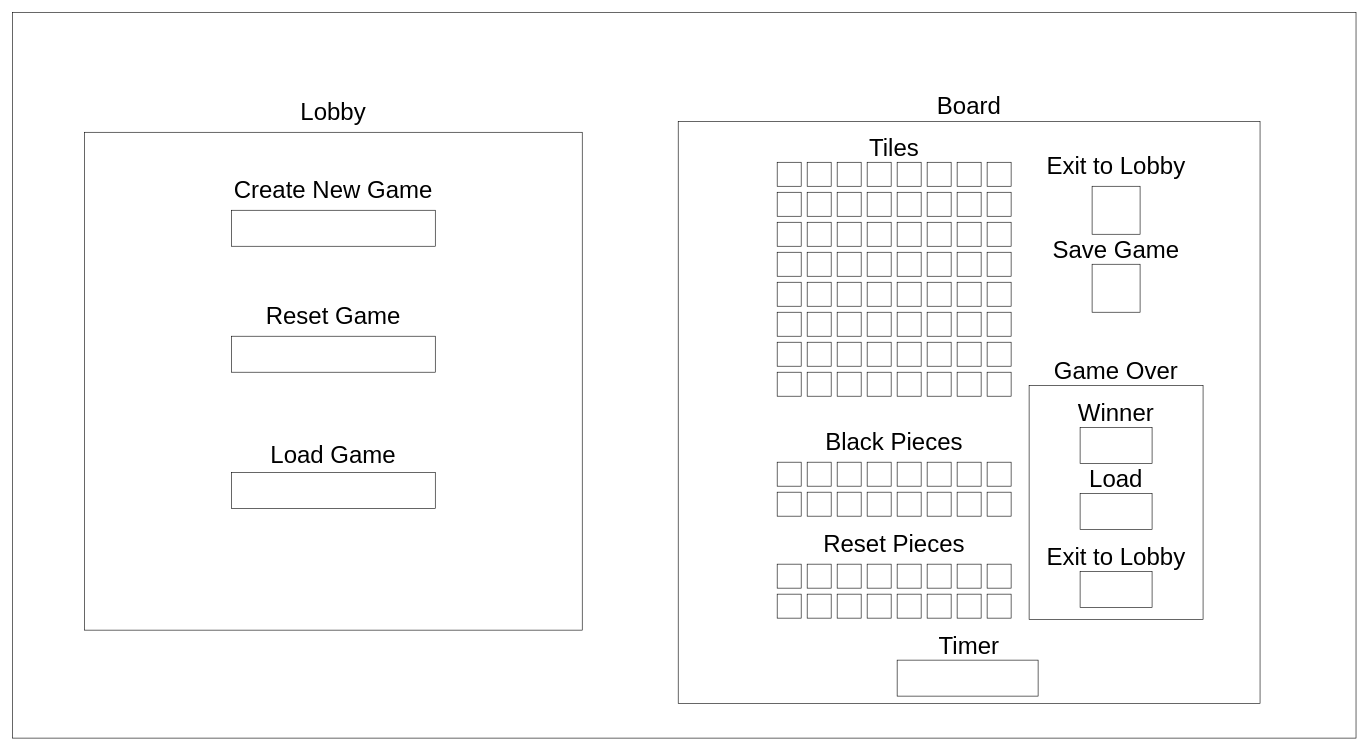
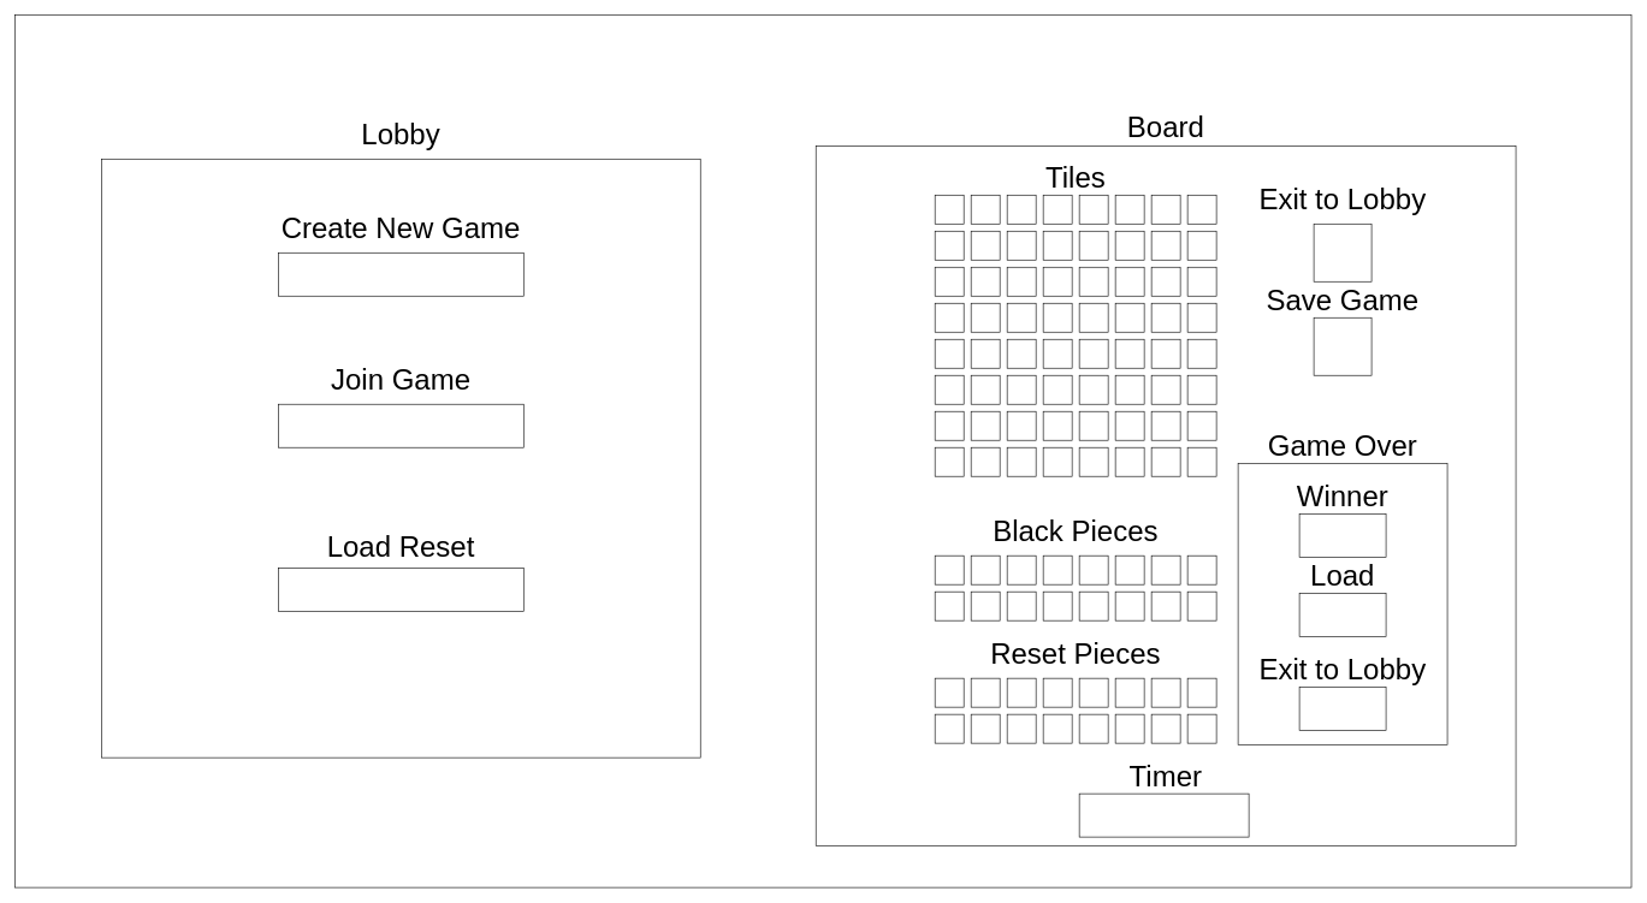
  <mxCell id="0" />
  <mxCell id="1" parent="0" />
  <mxCell id="2" value="" style="rounded=0;whiteSpace=wrap;html=1;" vertex="1" parent="1"><mxGeometry x="20" y="20" width="2240" height="1210" as="geometry" /></mxCell>
  <mxCell id="3" value="" style="whiteSpace=wrap;html=1;aspect=fixed;" vertex="1" parent="1"><mxGeometry x="1130" y="202" width="970" height="970" as="geometry" /></mxCell>
  <mxCell id="4" value="" style="rounded=0;whiteSpace=wrap;html=1;" vertex="1" parent="1"><mxGeometry x="1715" y="642" width="290" height="390" as="geometry" /></mxCell>
  <mxCell id="5" value="" style="whiteSpace=wrap;html=1;aspect=fixed;" vertex="1" parent="1"><mxGeometry x="1295" y="270" width="40" height="40" as="geometry" /></mxCell>
  <mxCell id="6" value="" style="whiteSpace=wrap;html=1;aspect=fixed;" vertex="1" parent="1"><mxGeometry x="1345" y="270" width="40" height="40" as="geometry" /></mxCell>
  <mxCell id="7" value="" style="whiteSpace=wrap;html=1;aspect=fixed;" vertex="1" parent="1"><mxGeometry x="1395" y="270" width="40" height="40" as="geometry" /></mxCell>
  <mxCell id="8" value="" style="whiteSpace=wrap;html=1;aspect=fixed;" vertex="1" parent="1"><mxGeometry x="1445" y="270" width="40" height="40" as="geometry" /></mxCell>
  <mxCell id="9" value="" style="whiteSpace=wrap;html=1;aspect=fixed;" vertex="1" parent="1"><mxGeometry x="1495" y="270" width="40" height="40" as="geometry" /></mxCell>
  <mxCell id="10" value="" style="whiteSpace=wrap;html=1;aspect=fixed;" vertex="1" parent="1"><mxGeometry x="1545" y="270" width="40" height="40" as="geometry" /></mxCell>
  <mxCell id="11" value="" style="whiteSpace=wrap;html=1;aspect=fixed;" vertex="1" parent="1"><mxGeometry x="1595" y="270" width="40" height="40" as="geometry" /></mxCell>
  <mxCell id="12" value="" style="whiteSpace=wrap;html=1;aspect=fixed;" vertex="1" parent="1"><mxGeometry x="1645" y="270" width="40" height="40" as="geometry" /></mxCell>
  <mxCell id="13" value="" style="whiteSpace=wrap;html=1;aspect=fixed;" vertex="1" parent="1"><mxGeometry x="1295" y="320" width="40" height="40" as="geometry" /></mxCell>
  <mxCell id="14" value="" style="whiteSpace=wrap;html=1;aspect=fixed;" vertex="1" parent="1"><mxGeometry x="1345" y="320" width="40" height="40" as="geometry" /></mxCell>
  <mxCell id="15" value="" style="whiteSpace=wrap;html=1;aspect=fixed;" vertex="1" parent="1"><mxGeometry x="1395" y="320" width="40" height="40" as="geometry" /></mxCell>
  <mxCell id="16" value="" style="whiteSpace=wrap;html=1;aspect=fixed;" vertex="1" parent="1"><mxGeometry x="1445" y="320" width="40" height="40" as="geometry" /></mxCell>
  <mxCell id="17" value="" style="whiteSpace=wrap;html=1;aspect=fixed;" vertex="1" parent="1"><mxGeometry x="1495" y="320" width="40" height="40" as="geometry" /></mxCell>
  <mxCell id="18" value="" style="whiteSpace=wrap;html=1;aspect=fixed;" vertex="1" parent="1"><mxGeometry x="1545" y="320" width="40" height="40" as="geometry" /></mxCell>
  <mxCell id="19" value="" style="whiteSpace=wrap;html=1;aspect=fixed;" vertex="1" parent="1"><mxGeometry x="1595" y="320" width="40" height="40" as="geometry" /></mxCell>
  <mxCell id="20" value="" style="whiteSpace=wrap;html=1;aspect=fixed;" vertex="1" parent="1"><mxGeometry x="1645" y="320" width="40" height="40" as="geometry" /></mxCell>
  <mxCell id="21" value="" style="whiteSpace=wrap;html=1;aspect=fixed;" vertex="1" parent="1"><mxGeometry x="1295" y="370" width="40" height="40" as="geometry" /></mxCell>
  <mxCell id="22" value="" style="whiteSpace=wrap;html=1;aspect=fixed;" vertex="1" parent="1"><mxGeometry x="1345" y="370" width="40" height="40" as="geometry" /></mxCell>
  <mxCell id="23" value="" style="whiteSpace=wrap;html=1;aspect=fixed;" vertex="1" parent="1"><mxGeometry x="1395" y="370" width="40" height="40" as="geometry" /></mxCell>
  <mxCell id="24" value="" style="whiteSpace=wrap;html=1;aspect=fixed;" vertex="1" parent="1"><mxGeometry x="1445" y="370" width="40" height="40" as="geometry" /></mxCell>
  <mxCell id="25" value="" style="whiteSpace=wrap;html=1;aspect=fixed;" vertex="1" parent="1"><mxGeometry x="1495" y="370" width="40" height="40" as="geometry" /></mxCell>
  <mxCell id="26" value="" style="whiteSpace=wrap;html=1;aspect=fixed;" vertex="1" parent="1"><mxGeometry x="1545" y="370" width="40" height="40" as="geometry" /></mxCell>
  <mxCell id="27" value="" style="whiteSpace=wrap;html=1;aspect=fixed;" vertex="1" parent="1"><mxGeometry x="1595" y="370" width="40" height="40" as="geometry" /></mxCell>
  <mxCell id="28" value="" style="whiteSpace=wrap;html=1;aspect=fixed;" vertex="1" parent="1"><mxGeometry x="1645" y="370" width="40" height="40" as="geometry" /></mxCell>
  <mxCell id="29" value="" style="whiteSpace=wrap;html=1;aspect=fixed;" vertex="1" parent="1"><mxGeometry x="1295" y="420" width="40" height="40" as="geometry" /></mxCell>
  <mxCell id="30" value="" style="whiteSpace=wrap;html=1;aspect=fixed;" vertex="1" parent="1"><mxGeometry x="1345" y="420" width="40" height="40" as="geometry" /></mxCell>
  <mxCell id="31" value="" style="whiteSpace=wrap;html=1;aspect=fixed;" vertex="1" parent="1"><mxGeometry x="1395" y="420" width="40" height="40" as="geometry" /></mxCell>
  <mxCell id="32" value="" style="whiteSpace=wrap;html=1;aspect=fixed;" vertex="1" parent="1"><mxGeometry x="1445" y="420" width="40" height="40" as="geometry" /></mxCell>
  <mxCell id="33" value="" style="whiteSpace=wrap;html=1;aspect=fixed;" vertex="1" parent="1"><mxGeometry x="1495" y="420" width="40" height="40" as="geometry" /></mxCell>
  <mxCell id="34" value="" style="whiteSpace=wrap;html=1;aspect=fixed;" vertex="1" parent="1"><mxGeometry x="1545" y="420" width="40" height="40" as="geometry" /></mxCell>
  <mxCell id="35" value="" style="whiteSpace=wrap;html=1;aspect=fixed;" vertex="1" parent="1"><mxGeometry x="1595" y="420" width="40" height="40" as="geometry" /></mxCell>
  <mxCell id="36" value="" style="whiteSpace=wrap;html=1;aspect=fixed;" vertex="1" parent="1"><mxGeometry x="1645" y="420" width="40" height="40" as="geometry" /></mxCell>
  <mxCell id="37" value="" style="whiteSpace=wrap;html=1;aspect=fixed;" vertex="1" parent="1"><mxGeometry x="1295" y="470" width="40" height="40" as="geometry" /></mxCell>
  <mxCell id="38" value="" style="whiteSpace=wrap;html=1;aspect=fixed;" vertex="1" parent="1"><mxGeometry x="1345" y="470" width="40" height="40" as="geometry" /></mxCell>
  <mxCell id="39" value="" style="whiteSpace=wrap;html=1;aspect=fixed;" vertex="1" parent="1"><mxGeometry x="1395" y="470" width="40" height="40" as="geometry" /></mxCell>
  <mxCell id="40" value="" style="whiteSpace=wrap;html=1;aspect=fixed;" vertex="1" parent="1"><mxGeometry x="1445" y="470" width="40" height="40" as="geometry" /></mxCell>
  <mxCell id="41" value="" style="whiteSpace=wrap;html=1;aspect=fixed;" vertex="1" parent="1"><mxGeometry x="1495" y="470" width="40" height="40" as="geometry" /></mxCell>
  <mxCell id="42" value="" style="whiteSpace=wrap;html=1;aspect=fixed;" vertex="1" parent="1"><mxGeometry x="1545" y="470" width="40" height="40" as="geometry" /></mxCell>
  <mxCell id="43" value="" style="whiteSpace=wrap;html=1;aspect=fixed;" vertex="1" parent="1"><mxGeometry x="1595" y="470" width="40" height="40" as="geometry" /></mxCell>
  <mxCell id="44" value="" style="whiteSpace=wrap;html=1;aspect=fixed;" vertex="1" parent="1"><mxGeometry x="1645" y="470" width="40" height="40" as="geometry" /></mxCell>
  <mxCell id="45" value="" style="whiteSpace=wrap;html=1;aspect=fixed;" vertex="1" parent="1"><mxGeometry x="1295" y="520" width="40" height="40" as="geometry" /></mxCell>
  <mxCell id="46" value="" style="whiteSpace=wrap;html=1;aspect=fixed;" vertex="1" parent="1"><mxGeometry x="1345" y="520" width="40" height="40" as="geometry" /></mxCell>
  <mxCell id="47" value="" style="whiteSpace=wrap;html=1;aspect=fixed;" vertex="1" parent="1"><mxGeometry x="1395" y="520" width="40" height="40" as="geometry" /></mxCell>
  <mxCell id="48" value="" style="whiteSpace=wrap;html=1;aspect=fixed;" vertex="1" parent="1"><mxGeometry x="1445" y="520" width="40" height="40" as="geometry" /></mxCell>
  <mxCell id="49" value="" style="whiteSpace=wrap;html=1;aspect=fixed;" vertex="1" parent="1"><mxGeometry x="1495" y="520" width="40" height="40" as="geometry" /></mxCell>
  <mxCell id="50" value="" style="whiteSpace=wrap;html=1;aspect=fixed;" vertex="1" parent="1"><mxGeometry x="1545" y="520" width="40" height="40" as="geometry" /></mxCell>
  <mxCell id="51" value="" style="whiteSpace=wrap;html=1;aspect=fixed;" vertex="1" parent="1"><mxGeometry x="1595" y="520" width="40" height="40" as="geometry" /></mxCell>
  <mxCell id="52" value="" style="whiteSpace=wrap;html=1;aspect=fixed;" vertex="1" parent="1"><mxGeometry x="1645" y="520" width="40" height="40" as="geometry" /></mxCell>
  <mxCell id="53" value="" style="whiteSpace=wrap;html=1;aspect=fixed;" vertex="1" parent="1"><mxGeometry x="1295" y="570" width="40" height="40" as="geometry" /></mxCell>
  <mxCell id="54" value="" style="whiteSpace=wrap;html=1;aspect=fixed;" vertex="1" parent="1"><mxGeometry x="1345" y="570" width="40" height="40" as="geometry" /></mxCell>
  <mxCell id="55" value="" style="whiteSpace=wrap;html=1;aspect=fixed;" vertex="1" parent="1"><mxGeometry x="1395" y="570" width="40" height="40" as="geometry" /></mxCell>
  <mxCell id="56" value="" style="whiteSpace=wrap;html=1;aspect=fixed;" vertex="1" parent="1"><mxGeometry x="1445" y="570" width="40" height="40" as="geometry" /></mxCell>
  <mxCell id="57" value="" style="whiteSpace=wrap;html=1;aspect=fixed;" vertex="1" parent="1"><mxGeometry x="1495" y="570" width="40" height="40" as="geometry" /></mxCell>
  <mxCell id="58" value="" style="whiteSpace=wrap;html=1;aspect=fixed;" vertex="1" parent="1"><mxGeometry x="1545" y="570" width="40" height="40" as="geometry" /></mxCell>
  <mxCell id="59" value="" style="whiteSpace=wrap;html=1;aspect=fixed;" vertex="1" parent="1"><mxGeometry x="1595" y="570" width="40" height="40" as="geometry" /></mxCell>
  <mxCell id="60" value="" style="whiteSpace=wrap;html=1;aspect=fixed;" vertex="1" parent="1"><mxGeometry x="1645" y="570" width="40" height="40" as="geometry" /></mxCell>
  <mxCell id="61" value="" style="whiteSpace=wrap;html=1;aspect=fixed;" vertex="1" parent="1"><mxGeometry x="1295" y="620" width="40" height="40" as="geometry" /></mxCell>
  <mxCell id="62" value="" style="whiteSpace=wrap;html=1;aspect=fixed;" vertex="1" parent="1"><mxGeometry x="1345" y="620" width="40" height="40" as="geometry" /></mxCell>
  <mxCell id="63" value="" style="whiteSpace=wrap;html=1;aspect=fixed;" vertex="1" parent="1"><mxGeometry x="1395" y="620" width="40" height="40" as="geometry" /></mxCell>
  <mxCell id="64" value="" style="whiteSpace=wrap;html=1;aspect=fixed;" vertex="1" parent="1"><mxGeometry x="1445" y="620" width="40" height="40" as="geometry" /></mxCell>
  <mxCell id="65" value="" style="whiteSpace=wrap;html=1;aspect=fixed;" vertex="1" parent="1"><mxGeometry x="1495" y="620" width="40" height="40" as="geometry" /></mxCell>
  <mxCell id="66" value="" style="whiteSpace=wrap;html=1;aspect=fixed;" vertex="1" parent="1"><mxGeometry x="1545" y="620" width="40" height="40" as="geometry" /></mxCell>
  <mxCell id="67" value="" style="whiteSpace=wrap;html=1;aspect=fixed;" vertex="1" parent="1"><mxGeometry x="1595" y="620" width="40" height="40" as="geometry" /></mxCell>
  <mxCell id="68" value="" style="whiteSpace=wrap;html=1;aspect=fixed;" vertex="1" parent="1"><mxGeometry x="1645" y="620" width="40" height="40" as="geometry" /></mxCell>
  <mxCell id="69" value="" style="whiteSpace=wrap;html=1;aspect=fixed;" vertex="1" parent="1"><mxGeometry x="1295" y="940" width="40" height="40" as="geometry" /></mxCell>
  <mxCell id="70" value="" style="whiteSpace=wrap;html=1;aspect=fixed;" vertex="1" parent="1"><mxGeometry x="1345" y="940" width="40" height="40" as="geometry" /></mxCell>
  <mxCell id="71" value="" style="whiteSpace=wrap;html=1;aspect=fixed;" vertex="1" parent="1"><mxGeometry x="1395" y="940" width="40" height="40" as="geometry" /></mxCell>
  <mxCell id="72" value="" style="whiteSpace=wrap;html=1;aspect=fixed;" vertex="1" parent="1"><mxGeometry x="1445" y="940" width="40" height="40" as="geometry" /></mxCell>
  <mxCell id="73" value="" style="whiteSpace=wrap;html=1;aspect=fixed;" vertex="1" parent="1"><mxGeometry x="1495" y="940" width="40" height="40" as="geometry" /></mxCell>
  <mxCell id="74" value="" style="whiteSpace=wrap;html=1;aspect=fixed;" vertex="1" parent="1"><mxGeometry x="1545" y="940" width="40" height="40" as="geometry" /></mxCell>
  <mxCell id="75" value="" style="whiteSpace=wrap;html=1;aspect=fixed;" vertex="1" parent="1"><mxGeometry x="1595" y="940" width="40" height="40" as="geometry" /></mxCell>
  <mxCell id="76" value="" style="whiteSpace=wrap;html=1;aspect=fixed;" vertex="1" parent="1"><mxGeometry x="1645" y="940" width="40" height="40" as="geometry" /></mxCell>
  <mxCell id="77" value="" style="whiteSpace=wrap;html=1;aspect=fixed;" vertex="1" parent="1"><mxGeometry x="1295" y="990" width="40" height="40" as="geometry" /></mxCell>
  <mxCell id="78" value="" style="whiteSpace=wrap;html=1;aspect=fixed;" vertex="1" parent="1"><mxGeometry x="1345" y="990" width="40" height="40" as="geometry" /></mxCell>
  <mxCell id="79" value="" style="whiteSpace=wrap;html=1;aspect=fixed;" vertex="1" parent="1"><mxGeometry x="1395" y="990" width="40" height="40" as="geometry" /></mxCell>
  <mxCell id="80" value="" style="whiteSpace=wrap;html=1;aspect=fixed;" vertex="1" parent="1"><mxGeometry x="1445" y="990" width="40" height="40" as="geometry" /></mxCell>
  <mxCell id="81" value="" style="whiteSpace=wrap;html=1;aspect=fixed;" vertex="1" parent="1"><mxGeometry x="1495" y="990" width="40" height="40" as="geometry" /></mxCell>
  <mxCell id="82" value="" style="whiteSpace=wrap;html=1;aspect=fixed;" vertex="1" parent="1"><mxGeometry x="1545" y="990" width="40" height="40" as="geometry" /></mxCell>
  <mxCell id="83" value="" style="whiteSpace=wrap;html=1;aspect=fixed;" vertex="1" parent="1"><mxGeometry x="1595" y="990" width="40" height="40" as="geometry" /></mxCell>
  <mxCell id="84" value="" style="whiteSpace=wrap;html=1;aspect=fixed;" vertex="1" parent="1"><mxGeometry x="1645" y="990" width="40" height="40" as="geometry" /></mxCell>
  <mxCell id="85" value="Tiles" style="text;html=1;strokeColor=none;fillColor=none;align=center;verticalAlign=middle;whiteSpace=wrap;rounded=0;fontSize=40;" vertex="1" parent="1"><mxGeometry x="1355" y="200" width="270" height="90" as="geometry" /></mxCell>
  <mxCell id="86" value="Black Pieces" style="text;html=1;strokeColor=none;fillColor=none;align=center;verticalAlign=middle;whiteSpace=wrap;rounded=0;fontSize=40;" vertex="1" parent="1"><mxGeometry x="1355" y="690" width="270" height="90" as="geometry" /></mxCell>
  <mxCell id="87" value="" style="whiteSpace=wrap;html=1;aspect=fixed;" vertex="1" parent="1"><mxGeometry x="1295" y="770" width="40" height="40" as="geometry" /></mxCell>
  <mxCell id="88" value="" style="whiteSpace=wrap;html=1;aspect=fixed;" vertex="1" parent="1"><mxGeometry x="1345" y="770" width="40" height="40" as="geometry" /></mxCell>
  <mxCell id="89" value="" style="whiteSpace=wrap;html=1;aspect=fixed;" vertex="1" parent="1"><mxGeometry x="1395" y="770" width="40" height="40" as="geometry" /></mxCell>
  <mxCell id="90" value="" style="whiteSpace=wrap;html=1;aspect=fixed;" vertex="1" parent="1"><mxGeometry x="1445" y="770" width="40" height="40" as="geometry" /></mxCell>
  <mxCell id="91" value="" style="whiteSpace=wrap;html=1;aspect=fixed;" vertex="1" parent="1"><mxGeometry x="1495" y="770" width="40" height="40" as="geometry" /></mxCell>
  <mxCell id="92" value="" style="whiteSpace=wrap;html=1;aspect=fixed;" vertex="1" parent="1"><mxGeometry x="1545" y="770" width="40" height="40" as="geometry" /></mxCell>
  <mxCell id="93" value="" style="whiteSpace=wrap;html=1;aspect=fixed;" vertex="1" parent="1"><mxGeometry x="1595" y="770" width="40" height="40" as="geometry" /></mxCell>
  <mxCell id="94" value="" style="whiteSpace=wrap;html=1;aspect=fixed;" vertex="1" parent="1"><mxGeometry x="1645" y="770" width="40" height="40" as="geometry" /></mxCell>
  <mxCell id="95" value="" style="whiteSpace=wrap;html=1;aspect=fixed;" vertex="1" parent="1"><mxGeometry x="1295" y="820" width="40" height="40" as="geometry" /></mxCell>
  <mxCell id="96" value="" style="whiteSpace=wrap;html=1;aspect=fixed;" vertex="1" parent="1"><mxGeometry x="1345" y="820" width="40" height="40" as="geometry" /></mxCell>
  <mxCell id="97" value="" style="whiteSpace=wrap;html=1;aspect=fixed;" vertex="1" parent="1"><mxGeometry x="1395" y="820" width="40" height="40" as="geometry" /></mxCell>
  <mxCell id="98" value="" style="whiteSpace=wrap;html=1;aspect=fixed;" vertex="1" parent="1"><mxGeometry x="1445" y="820" width="40" height="40" as="geometry" /></mxCell>
  <mxCell id="99" value="" style="whiteSpace=wrap;html=1;aspect=fixed;" vertex="1" parent="1"><mxGeometry x="1495" y="820" width="40" height="40" as="geometry" /></mxCell>
  <mxCell id="100" value="" style="whiteSpace=wrap;html=1;aspect=fixed;" vertex="1" parent="1"><mxGeometry x="1545" y="820" width="40" height="40" as="geometry" /></mxCell>
  <mxCell id="101" value="" style="whiteSpace=wrap;html=1;aspect=fixed;" vertex="1" parent="1"><mxGeometry x="1595" y="820" width="40" height="40" as="geometry" /></mxCell>
  <mxCell id="102" value="" style="whiteSpace=wrap;html=1;aspect=fixed;" vertex="1" parent="1"><mxGeometry x="1645" y="820" width="40" height="40" as="geometry" /></mxCell>
  <mxCell id="103" value="Reset&amp;nbsp;Pieces" style="text;html=1;strokeColor=none;fillColor=none;align=center;verticalAlign=middle;whiteSpace=wrap;rounded=0;fontSize=40;" vertex="1" parent="1"><mxGeometry x="1355" y="860" width="270" height="90" as="geometry" /></mxCell>
  <mxCell id="104" value="Board" style="text;html=1;strokeColor=none;fillColor=none;align=center;verticalAlign=middle;whiteSpace=wrap;rounded=0;fontSize=40;" vertex="1" parent="1"><mxGeometry x="1480" y="130" width="270" height="90" as="geometry" /></mxCell>
  <mxCell id="105" value="Game Over" style="text;html=1;strokeColor=none;fillColor=none;align=center;verticalAlign=middle;whiteSpace=wrap;rounded=0;fontSize=40;" vertex="1" parent="1"><mxGeometry x="1725" y="572" width="270" height="90" as="geometry" /></mxCell>
  <mxCell id="106" value="" style="rounded=0;whiteSpace=wrap;html=1;" vertex="1" parent="1"><mxGeometry x="1800" y="822" width="120" height="60" as="geometry" /></mxCell>
  <mxCell id="107" value="" style="rounded=0;whiteSpace=wrap;html=1;" vertex="1" parent="1"><mxGeometry x="1800" y="952" width="120" height="60" as="geometry" /></mxCell>
  <mxCell id="108" value="Exit to Lobby" style="text;html=1;strokeColor=none;fillColor=none;align=center;verticalAlign=middle;whiteSpace=wrap;rounded=0;fontSize=40;" vertex="1" parent="1"><mxGeometry x="1725" y="882" width="270" height="90" as="geometry" /></mxCell>
  <mxCell id="109" value="Load" style="text;html=1;strokeColor=none;fillColor=none;align=center;verticalAlign=middle;whiteSpace=wrap;rounded=0;fontSize=40;" vertex="1" parent="1"><mxGeometry x="1725" y="752" width="270" height="90" as="geometry" /></mxCell>
  <mxCell id="110" value="" style="rounded=0;whiteSpace=wrap;html=1;" vertex="1" parent="1"><mxGeometry x="1800" y="712" width="120" height="60" as="geometry" /></mxCell>
  <mxCell id="111" value="Winner" style="text;html=1;strokeColor=none;fillColor=none;align=center;verticalAlign=middle;whiteSpace=wrap;rounded=0;fontSize=40;" vertex="1" parent="1"><mxGeometry x="1725" y="642" width="270" height="90" as="geometry" /></mxCell>
  <mxCell id="112" value="" style="whiteSpace=wrap;html=1;aspect=fixed;" vertex="1" parent="1"><mxGeometry x="1820" y="310" width="80" height="80" as="geometry" /></mxCell>
  <mxCell id="113" value="Exit to Lobby" style="text;html=1;strokeColor=none;fillColor=none;align=center;verticalAlign=middle;whiteSpace=wrap;rounded=0;fontSize=40;" vertex="1" parent="1"><mxGeometry x="1725" y="230" width="270" height="90" as="geometry" /></mxCell>
  <mxCell id="114" value="" style="whiteSpace=wrap;html=1;aspect=fixed;" vertex="1" parent="1"><mxGeometry x="1820" y="440" width="80" height="80" as="geometry" /></mxCell>
  <mxCell id="115" value="Save Game" style="text;html=1;strokeColor=none;fillColor=none;align=center;verticalAlign=middle;whiteSpace=wrap;rounded=0;fontSize=40;" vertex="1" parent="1"><mxGeometry x="1725" y="370" width="270" height="90" as="geometry" /></mxCell>
  <mxCell id="116" value="" style="whiteSpace=wrap;html=1;aspect=fixed;" vertex="1" parent="1"><mxGeometry x="140" y="220" width="830" height="830" as="geometry" /></mxCell>
  <mxCell id="117" value="Lobby" style="text;html=1;strokeColor=none;fillColor=none;align=center;verticalAlign=middle;whiteSpace=wrap;rounded=0;fontSize=40;" vertex="1" parent="1"><mxGeometry x="420" y="140" width="270" height="90" as="geometry" /></mxCell>
  <mxCell id="118" value="" style="rounded=0;whiteSpace=wrap;html=1;" vertex="1" parent="1"><mxGeometry x="385" y="350" width="340" height="60" as="geometry" /></mxCell>
  <mxCell id="119" value="Create New Game" style="text;html=1;strokeColor=none;fillColor=none;align=center;verticalAlign=middle;whiteSpace=wrap;rounded=0;fontSize=40;" vertex="1" parent="1"><mxGeometry x="385" y="270" width="340" height="90" as="geometry" /></mxCell>
- <mxCell id="120" value="Reset Game" style="text;html=1;strokeColor=none;fillColor=none;align=center;verticalAlign=middle;whiteSpace=wrap;rounded=0;fontSize=40;" vertex="1" parent="1"><mxGeometry x="420" y="480" width="270" height="90" as="geometry" /></mxCell>
+ <mxCell id="120" value="Join Game" style="text;html=1;strokeColor=none;fillColor=none;align=center;verticalAlign=middle;whiteSpace=wrap;rounded=0;fontSize=40;" vertex="1" parent="1"><mxGeometry x="420" y="480" width="270" height="90" as="geometry" /></mxCell>
  <mxCell id="121" value="" style="rounded=0;whiteSpace=wrap;html=1;" vertex="1" parent="1"><mxGeometry x="385" y="560" width="340" height="60" as="geometry" /></mxCell>
- <mxCell id="122" value="Load Game" style="text;html=1;strokeColor=none;fillColor=none;align=center;verticalAlign=middle;whiteSpace=wrap;rounded=0;fontSize=40;" vertex="1" parent="1"><mxGeometry x="420" y="712" width="270" height="90" as="geometry" /></mxCell>
+ <mxCell id="122" value="Load Reset" style="text;html=1;strokeColor=none;fillColor=none;align=center;verticalAlign=middle;whiteSpace=wrap;rounded=0;fontSize=40;" vertex="1" parent="1"><mxGeometry x="420" y="712" width="270" height="90" as="geometry" /></mxCell>
  <mxCell id="123" value="" style="rounded=0;whiteSpace=wrap;html=1;" vertex="1" parent="1"><mxGeometry x="385" y="787" width="340" height="60" as="geometry" /></mxCell>
  <mxCell id="124" value="Timer" style="text;html=1;strokeColor=none;fillColor=none;align=center;verticalAlign=middle;whiteSpace=wrap;rounded=0;fontSize=40;" vertex="1" parent="1"><mxGeometry x="1480" y="1030" width="270" height="90" as="geometry" /></mxCell>
  <mxCell id="125" value="" style="rounded=0;whiteSpace=wrap;html=1;" vertex="1" parent="1"><mxGeometry x="1495" y="1100" width="235" height="60" as="geometry" /></mxCell>
